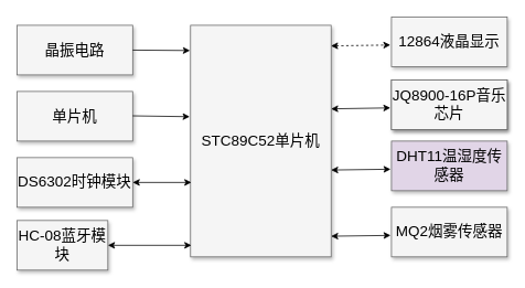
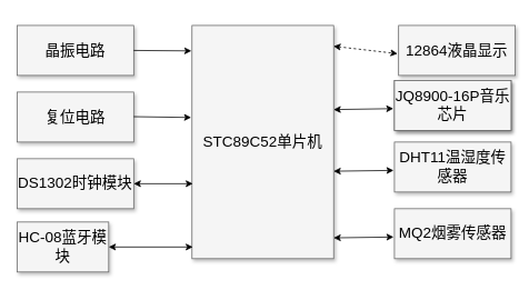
  <mxCell id="0" style=";html=1;" />
  <mxCell id="1" style=";html=1;" parent="0" />
  <mxCell id="2" value="STC89C52单片机" style="whiteSpace=wrap;html=1;shadow=1;fontSize=18;fillColor=#f5f5f5;strokeColor=#666666;" parent="1" vertex="1"><mxGeometry x="230" y="30" width="170" height="280" as="geometry" /></mxCell>
- <mxCell id="3" value="12864液晶显示" style="whiteSpace=wrap;html=1;shadow=1;fontSize=18;fillColor=#f5f5f5;strokeColor=#666666;" parent="1" vertex="1"><mxGeometry x="473" y="20" width="140" height="60" as="geometry" /></mxCell>
+ <mxCell id="3" value="12864液晶显示" style="whiteSpace=wrap;html=1;shadow=1;fontSize=18;fillColor=#f5f5f5;strokeColor=#666666;" parent="1" vertex="1"><mxGeometry x="478" y="30" width="140" height="60" as="geometry" /></mxCell>
  <mxCell id="4" value="" style="endArrow=classic;startArrow=classic;html=1;rounded=0;entryX=-0.009;entryY=0.564;entryDx=0;entryDy=0;exitX=0.999;exitY=0.089;exitDx=0;exitDy=0;exitPerimeter=0;entryPerimeter=0;dashed=1;" edge="1" parent="1" source="2" target="3"><mxGeometry width="50" height="50" relative="1" as="geometry"><mxPoint x="333" y="156" as="sourcePoint" /><mxPoint x="383" y="106" as="targetPoint" /></mxGeometry></mxCell>
  <mxCell id="5" value="JQ8900-16P音乐芯片" style="whiteSpace=wrap;html=1;shadow=1;fontSize=18;fillColor=#f5f5f5;strokeColor=#666666;" vertex="1" parent="1"><mxGeometry x="473" y="96" width="140" height="60" as="geometry" /></mxCell>
  <mxCell id="6" value="" style="endArrow=classic;startArrow=classic;html=1;rounded=0;entryX=-0.009;entryY=0.564;entryDx=0;entryDy=0;exitX=0.999;exitY=0.089;exitDx=0;exitDy=0;exitPerimeter=0;entryPerimeter=0;" edge="1" parent="1" target="5"><mxGeometry width="50" height="50" relative="1" as="geometry"><mxPoint x="400" y="131" as="sourcePoint" /><mxPoint x="383" y="182" as="targetPoint" /></mxGeometry></mxCell>
  <mxCell id="7" value="JQ8900-16P音乐芯片" style="whiteSpace=wrap;html=1;shadow=1;fontSize=18;fillColor=#f5f5f5;strokeColor=#666666;" vertex="1" parent="1"><mxGeometry x="473" y="96" width="140" height="60" as="geometry" /></mxCell>
  <mxCell id="8" value="" style="endArrow=classic;startArrow=classic;html=1;rounded=0;entryX=-0.009;entryY=0.564;entryDx=0;entryDy=0;exitX=0.999;exitY=0.089;exitDx=0;exitDy=0;exitPerimeter=0;entryPerimeter=0;" edge="1" parent="1"><mxGeometry width="50" height="50" relative="1" as="geometry"><mxPoint x="400" y="205" as="sourcePoint" /><mxPoint x="472" y="204" as="targetPoint" /></mxGeometry></mxCell>
- <mxCell id="9" value="DHT11温湿度传感器" style="whiteSpace=wrap;html=1;shadow=1;fontSize=18;fillColor=#e1d5e7;strokeColor=#666666;" vertex="1" parent="1"><mxGeometry x="473" y="170" width="140" height="60" as="geometry" /></mxCell>
+ <mxCell id="9" value="DHT11温湿度传感器" style="whiteSpace=wrap;html=1;shadow=1;fontSize=18;fillColor=#f5f5f5;strokeColor=#666666;" vertex="1" parent="1"><mxGeometry x="473" y="170" width="140" height="60" as="geometry" /></mxCell>
  <mxCell id="10" value="" style="endArrow=classic;startArrow=classic;html=1;rounded=0;entryX=-0.009;entryY=0.564;entryDx=0;entryDy=0;exitX=0.999;exitY=0.089;exitDx=0;exitDy=0;exitPerimeter=0;entryPerimeter=0;" edge="1" parent="1"><mxGeometry width="50" height="50" relative="1" as="geometry"><mxPoint x="400" y="285" as="sourcePoint" /><mxPoint x="472" y="284" as="targetPoint" /></mxGeometry></mxCell>
  <mxCell id="11" value="MQ2烟雾传感器" style="whiteSpace=wrap;html=1;shadow=1;fontSize=18;fillColor=#f5f5f5;strokeColor=#666666;" vertex="1" parent="1"><mxGeometry x="473" y="250" width="140" height="60" as="geometry" /></mxCell>
  <mxCell id="12" value="晶振电路" style="whiteSpace=wrap;html=1;shadow=1;fontSize=18;fillColor=#f5f5f5;strokeColor=#666666;" vertex="1" parent="1"><mxGeometry x="20" y="30" width="140" height="60" as="geometry" /></mxCell>
- <mxCell id="13" value="单片机" style="whiteSpace=wrap;html=1;shadow=1;fontSize=18;fillColor=#f5f5f5;strokeColor=#666666;" vertex="1" parent="1"><mxGeometry x="20" y="110" width="140" height="60" as="geometry" /></mxCell>
- <mxCell id="14" value="DS6302时钟模块" style="whiteSpace=wrap;html=1;shadow=1;fontSize=18;fillColor=#f5f5f5;strokeColor=#666666;" vertex="1" parent="1"><mxGeometry x="20" y="190" width="140" height="60" as="geometry" /></mxCell>
+ <mxCell id="13" value="复位电路" style="whiteSpace=wrap;html=1;shadow=1;fontSize=18;fillColor=#f5f5f5;strokeColor=#666666;" vertex="1" parent="1"><mxGeometry x="20" y="110" width="140" height="60" as="geometry" /></mxCell>
+ <mxCell id="14" value="DS1302时钟模块" style="whiteSpace=wrap;html=1;shadow=1;fontSize=18;fillColor=#f5f5f5;strokeColor=#666666;" vertex="1" parent="1"><mxGeometry x="20" y="190" width="140" height="60" as="geometry" /></mxCell>
  <mxCell id="15" value="" style="endArrow=classic;startArrow=classic;html=1;rounded=0;entryX=0.006;entryY=0.107;entryDx=0;entryDy=0;entryPerimeter=0;" edge="1" parent="1" source="14"><mxGeometry width="50" height="50" relative="1" as="geometry"><mxPoint x="163" y="221" as="sourcePoint" /><mxPoint x="231" y="220" as="targetPoint" /></mxGeometry></mxCell>
  <mxCell id="16" value="HC-08蓝牙模块" style="whiteSpace=wrap;html=1;shadow=1;fontSize=18;fillColor=#f5f5f5;strokeColor=#666666;" vertex="1" parent="1"><mxGeometry x="20" y="266" width="110" height="60" as="geometry" /></mxCell>
  <mxCell id="17" value="" style="endArrow=classic;startArrow=classic;html=1;rounded=0;entryX=0.006;entryY=0.107;entryDx=0;entryDy=0;entryPerimeter=0;" edge="1" parent="1" source="16"><mxGeometry width="50" height="50" relative="1" as="geometry"><mxPoint x="163" y="297" as="sourcePoint" /><mxPoint x="231" y="296" as="targetPoint" /></mxGeometry></mxCell>
  <mxCell id="18" value="" style="endArrow=classic;html=1;rounded=0;exitX=1;exitY=0.5;exitDx=0;exitDy=0;entryX=-0.004;entryY=0.109;entryDx=0;entryDy=0;entryPerimeter=0;" edge="1" parent="1" source="12" target="2"><mxGeometry width="50" height="50" relative="1" as="geometry"><mxPoint x="233" y="186" as="sourcePoint" /><mxPoint x="283" y="136" as="targetPoint" /></mxGeometry></mxCell>
  <mxCell id="19" value="" style="endArrow=classic;html=1;rounded=0;exitX=1;exitY=0.5;exitDx=0;exitDy=0;entryX=-0.004;entryY=0.109;entryDx=0;entryDy=0;entryPerimeter=0;" edge="1" parent="1"><mxGeometry width="50" height="50" relative="1" as="geometry"><mxPoint x="160" y="139.5" as="sourcePoint" /><mxPoint x="229" y="140.5" as="targetPoint" /></mxGeometry></mxCell>
